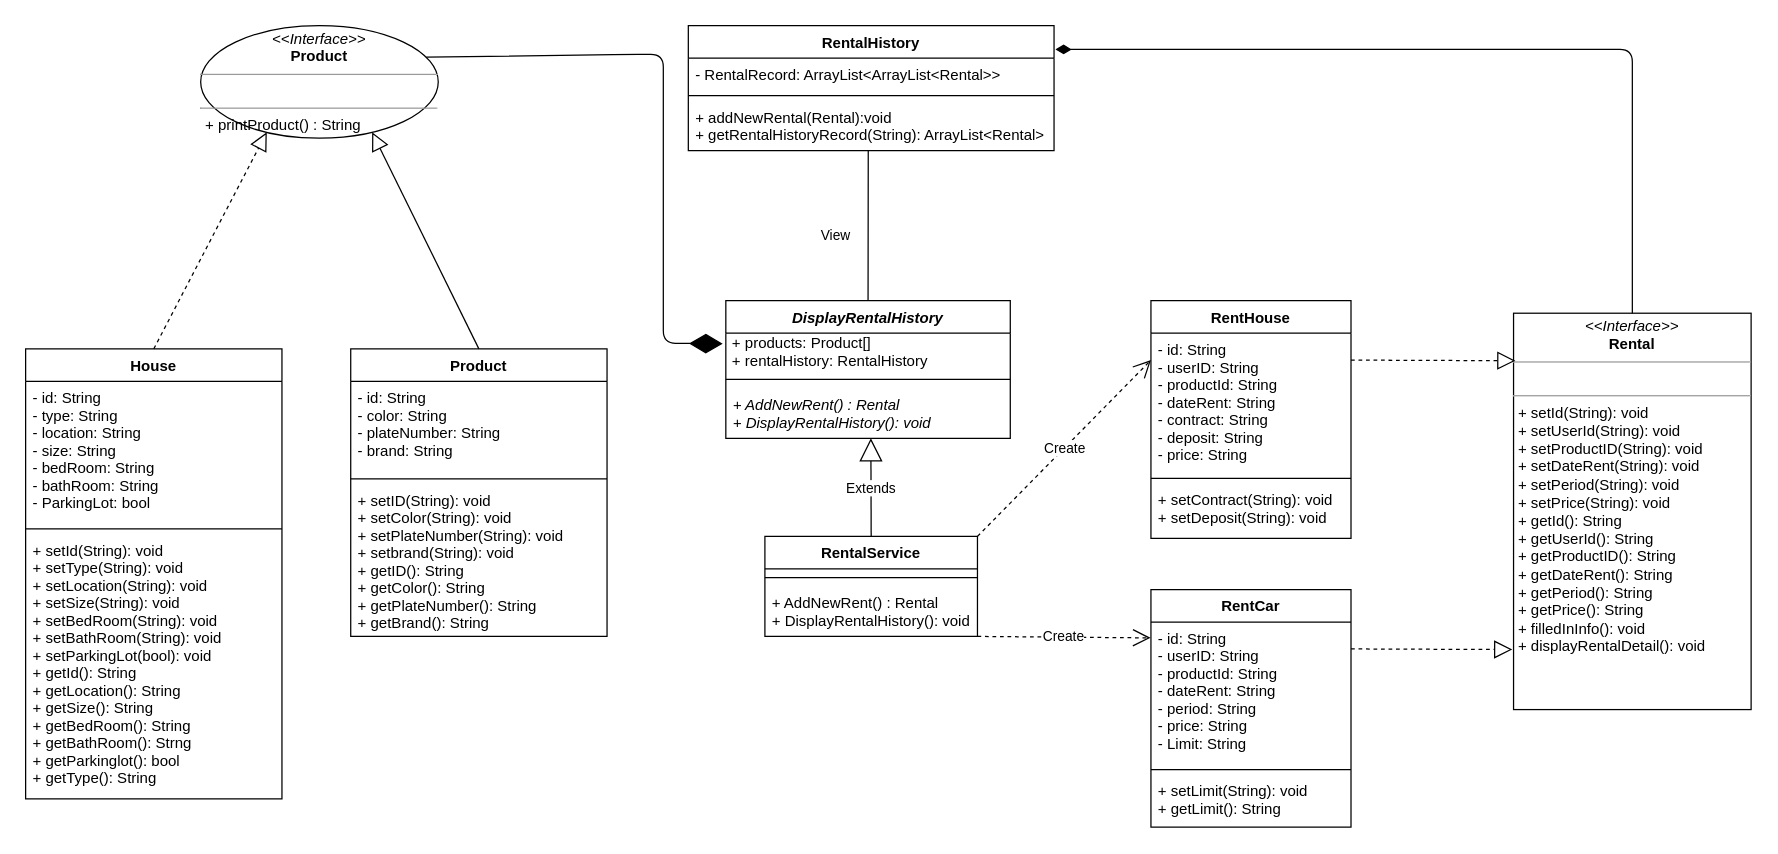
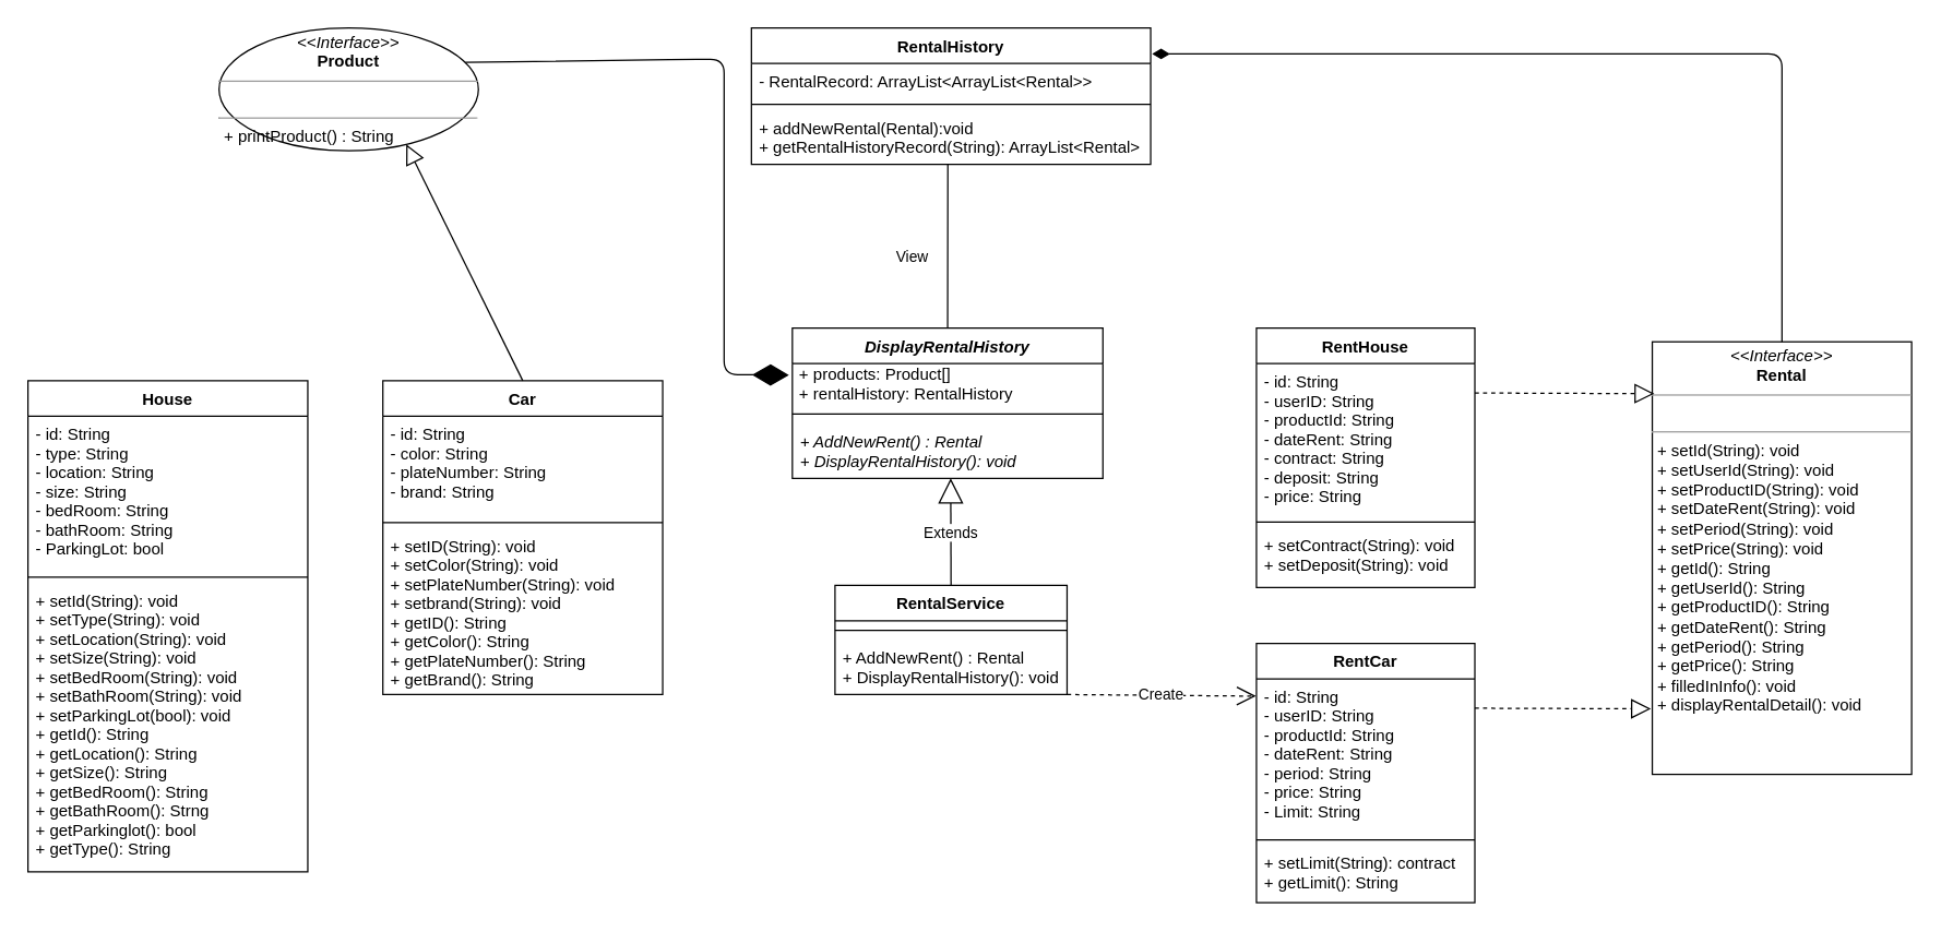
  <mxCell id="0" />
  <mxCell id="1" parent="0" />
  <mxCell id="2" value="DisplayRentalHistory" style="swimlane;fontStyle=3;align=center;verticalAlign=top;childLayout=stackLayout;horizontal=1;startSize=26;horizontalStack=0;resizeParent=1;resizeParentMax=0;resizeLast=0;collapsible=1;marginBottom=0;" parent="1" vertex="1"><mxGeometry x="580" y="240" width="227.5" height="110" as="geometry"><mxRectangle x="30" y="70" width="120" height="30" as="alternateBounds" /></mxGeometry></mxCell>
  <mxCell id="3" value="&lt;span&gt;&amp;nbsp;+ products: Product[]&lt;br&gt;&amp;nbsp;+ rentalHistory: RentalHistory&lt;br&gt;&lt;/span&gt;" style="text;html=1;align=left;verticalAlign=middle;resizable=0;points=[];autosize=1;" vertex="1" parent="2"><mxGeometry y="26" width="227.5" height="30" as="geometry" /></mxCell>
  <mxCell id="4" value="" style="line;strokeWidth=1;fillColor=none;align=left;verticalAlign=middle;spacingTop=-1;spacingLeft=3;spacingRight=3;rotatable=0;labelPosition=right;points=[];portConstraint=eastwest;" parent="2" vertex="1"><mxGeometry y="56" width="227.5" height="14" as="geometry" /></mxCell>
  <mxCell id="5" value="+ AddNewRent() : Rental&#10;+ DisplayRentalHistory(): void " style="text;strokeColor=none;fillColor=none;align=left;verticalAlign=top;spacingLeft=4;spacingRight=4;overflow=hidden;rotatable=0;points=[[0,0.5],[1,0.5]];portConstraint=eastwest;fontStyle=2" parent="2" vertex="1"><mxGeometry y="70" width="227.5" height="40" as="geometry" /></mxCell>
  <mxCell id="6" value="House" style="swimlane;fontStyle=1;align=center;verticalAlign=top;childLayout=stackLayout;horizontal=1;startSize=26;horizontalStack=0;resizeParent=1;resizeParentMax=0;resizeLast=0;collapsible=1;marginBottom=0;" parent="1" vertex="1"><mxGeometry x="20" y="278.5" width="205" height="360" as="geometry" /></mxCell>
  <mxCell id="7" value="- id: String&#10;- type: String&#10;- location: String&#10;- size: String&#10;- bedRoom: String&#10;- bathRoom: String&#10;- ParkingLot: bool" style="text;strokeColor=none;fillColor=none;align=left;verticalAlign=top;spacingLeft=4;spacingRight=4;overflow=hidden;rotatable=0;points=[[0,0.5],[1,0.5]];portConstraint=eastwest;" parent="6" vertex="1"><mxGeometry y="26" width="205" height="114" as="geometry" /></mxCell>
  <mxCell id="8" value="" style="line;strokeWidth=1;fillColor=none;align=left;verticalAlign=middle;spacingTop=-1;spacingLeft=3;spacingRight=3;rotatable=0;labelPosition=right;points=[];portConstraint=eastwest;" parent="6" vertex="1"><mxGeometry y="140" width="205" height="8" as="geometry" /></mxCell>
  <mxCell id="9" value="+ setId(String): void&#10;+ setType(String): void&#10;+ setLocation(String): void&#10;+ setSize(String): void&#10;+ setBedRoom(String): void&#10;+ setBathRoom(String): void&#10;+ setParkingLot(bool): void&#10;+ getId(): String&#10;+ getLocation(): String&#10;+ getSize(): String&#10;+ getBedRoom(): String&#10;+ getBathRoom(): Strng&#10;+ getParkinglot(): bool&#10;+ getType(): String" style="text;strokeColor=none;fillColor=none;align=left;verticalAlign=top;spacingLeft=4;spacingRight=4;overflow=hidden;rotatable=0;points=[[0,0.5],[1,0.5]];portConstraint=eastwest;" parent="6" vertex="1"><mxGeometry y="148" width="205" height="212" as="geometry" /></mxCell>
- <mxCell id="10" value="Product" style="swimlane;fontStyle=1;align=center;verticalAlign=top;childLayout=stackLayout;horizontal=1;startSize=26;horizontalStack=0;resizeParent=1;resizeParentMax=0;resizeLast=0;collapsible=1;marginBottom=0;" parent="1" vertex="1"><mxGeometry x="280" y="278.5" width="205" height="230" as="geometry" /></mxCell>
+ <mxCell id="10" value="Car" style="swimlane;fontStyle=1;align=center;verticalAlign=top;childLayout=stackLayout;horizontal=1;startSize=26;horizontalStack=0;resizeParent=1;resizeParentMax=0;resizeLast=0;collapsible=1;marginBottom=0;" parent="1" vertex="1"><mxGeometry x="280" y="278.5" width="205" height="230" as="geometry" /></mxCell>
  <mxCell id="11" value="- id: String&#10;- color: String&#10;- plateNumber: String&#10;- brand: String" style="text;strokeColor=none;fillColor=none;align=left;verticalAlign=top;spacingLeft=4;spacingRight=4;overflow=hidden;rotatable=0;points=[[0,0.5],[1,0.5]];portConstraint=eastwest;" parent="10" vertex="1"><mxGeometry y="26" width="205" height="74" as="geometry" /></mxCell>
  <mxCell id="12" value="" style="line;strokeWidth=1;fillColor=none;align=left;verticalAlign=middle;spacingTop=-1;spacingLeft=3;spacingRight=3;rotatable=0;labelPosition=right;points=[];portConstraint=eastwest;" parent="10" vertex="1"><mxGeometry y="100" width="205" height="8" as="geometry" /></mxCell>
  <mxCell id="13" value="+ setID(String): void&#10;+ setColor(String): void&#10;+ setPlateNumber(String): void&#10;+ setbrand(String): void&#10;+ getID(): String&#10;+ getColor(): String&#10;+ getPlateNumber(): String&#10;+ getBrand(): String" style="text;strokeColor=none;fillColor=none;align=left;verticalAlign=top;spacingLeft=4;spacingRight=4;overflow=hidden;rotatable=0;points=[[0,0.5],[1,0.5]];portConstraint=eastwest;" parent="10" vertex="1"><mxGeometry y="108" width="205" height="122" as="geometry" /></mxCell>
  <mxCell id="14" value="&lt;p style=&quot;margin: 0px ; margin-top: 4px ; text-align: center&quot;&gt;&lt;i&gt;&amp;lt;&amp;lt;Interface&amp;gt;&amp;gt;&lt;/i&gt;&lt;br&gt;&lt;b&gt;Product&lt;/b&gt;&lt;/p&gt;&lt;hr size=&quot;1&quot;&gt;&lt;p style=&quot;margin: 0px ; margin-left: 4px&quot;&gt;&lt;br&gt;&lt;/p&gt;&lt;hr size=&quot;1&quot;&gt;&lt;p style=&quot;margin: 0px ; margin-left: 4px&quot;&gt;+ printProduct() : String&lt;/p&gt;" style="ellipse;verticalAlign=top;align=left;overflow=fill;fontSize=12;fontFamily=Helvetica;html=1;" parent="1" vertex="1"><mxGeometry x="160" y="20" width="190" height="90" as="geometry" /></mxCell>
- <mxCell id="15" value="" style="endArrow=block;dashed=1;endFill=0;endSize=12;html=1;entryX=0.25;entryY=1;entryDx=0;entryDy=0;exitX=0.5;exitY=0;exitDx=0;exitDy=0;" parent="1" source="6" target="14" edge="1"><mxGeometry width="160" relative="1" as="geometry"><mxPoint x="897.5" y="610" as="sourcePoint" /><mxPoint x="792.5" y="600" as="targetPoint" /></mxGeometry></mxCell>
  <mxCell id="16" value="" style="endArrow=block;dashed=0;endFill=0;endSize=12;html=1;exitX=0.5;exitY=0;exitDx=0;exitDy=0;entryX=0.75;entryY=1;entryDx=0;entryDy=0;" parent="1" source="10" target="14" edge="1"><mxGeometry width="160" relative="1" as="geometry"><mxPoint x="1422.5" y="330" as="sourcePoint" /><mxPoint x="1582.5" y="330" as="targetPoint" /></mxGeometry></mxCell>
  <mxCell id="17" value="RentalService" style="swimlane;fontStyle=1;align=center;verticalAlign=top;childLayout=stackLayout;horizontal=1;startSize=26;horizontalStack=0;resizeParent=1;resizeParentMax=0;resizeLast=0;collapsible=1;marginBottom=0;" parent="1" vertex="1"><mxGeometry x="611.25" y="428.5" width="170" height="80" as="geometry" /></mxCell>
  <mxCell id="18" value="" style="line;strokeWidth=1;fillColor=none;align=left;verticalAlign=middle;spacingTop=-1;spacingLeft=3;spacingRight=3;rotatable=0;labelPosition=right;points=[];portConstraint=eastwest;" parent="17" vertex="1"><mxGeometry y="26" width="170" height="14" as="geometry" /></mxCell>
  <mxCell id="19" value="+ AddNewRent() : Rental &#10;+ DisplayRentalHistory(): void" style="text;strokeColor=none;fillColor=none;align=left;verticalAlign=top;spacingLeft=4;spacingRight=4;overflow=hidden;rotatable=0;points=[[0,0.5],[1,0.5]];portConstraint=eastwest;" parent="17" vertex="1"><mxGeometry y="40" width="170" height="40" as="geometry" /></mxCell>
  <mxCell id="20" value="Extends" style="endArrow=block;endSize=16;endFill=0;html=1;exitX=0.5;exitY=0;exitDx=0;exitDy=0;" parent="1" source="17" edge="1"><mxGeometry width="160" relative="1" as="geometry"><mxPoint x="696.15" y="420" as="sourcePoint" /><mxPoint x="696" y="350" as="targetPoint" /></mxGeometry></mxCell>
  <mxCell id="21" value="RentHouse" style="swimlane;fontStyle=1;align=center;verticalAlign=top;childLayout=stackLayout;horizontal=1;startSize=26;horizontalStack=0;resizeParent=1;resizeParentMax=0;resizeLast=0;collapsible=1;marginBottom=0;" parent="1" vertex="1"><mxGeometry x="920" y="240" width="160" height="190" as="geometry" /></mxCell>
  <mxCell id="22" value="- id: String&#10;- userID: String&#10;- productId: String&#10;- dateRent: String&#10;- contract: String&#10;- deposit: String&#10;- price: String" style="text;strokeColor=none;fillColor=none;align=left;verticalAlign=top;spacingLeft=4;spacingRight=4;overflow=hidden;rotatable=0;points=[[0,0.5],[1,0.5]];portConstraint=eastwest;" parent="21" vertex="1"><mxGeometry y="26" width="160" height="112" as="geometry" /></mxCell>
  <mxCell id="23" value="" style="line;strokeWidth=1;fillColor=none;align=left;verticalAlign=middle;spacingTop=-1;spacingLeft=3;spacingRight=3;rotatable=0;labelPosition=right;points=[];portConstraint=eastwest;" parent="21" vertex="1"><mxGeometry y="138" width="160" height="8" as="geometry" /></mxCell>
  <mxCell id="24" value="+ setContract(String): void&#10;+ setDeposit(String): void" style="text;strokeColor=none;fillColor=none;align=left;verticalAlign=top;spacingLeft=4;spacingRight=4;overflow=hidden;rotatable=0;points=[[0,0.5],[1,0.5]];portConstraint=eastwest;" parent="21" vertex="1"><mxGeometry y="146" width="160" height="44" as="geometry" /></mxCell>
  <mxCell id="25" value="RentCar" style="swimlane;fontStyle=1;align=center;verticalAlign=top;childLayout=stackLayout;horizontal=1;startSize=26;horizontalStack=0;resizeParent=1;resizeParentMax=0;resizeLast=0;collapsible=1;marginBottom=0;" parent="1" vertex="1"><mxGeometry x="920" y="471" width="160" height="190" as="geometry" /></mxCell>
  <mxCell id="26" value="- id: String&#10;- userID: String&#10;- productId: String&#10;- dateRent: String&#10;- period: String&#10;- price: String&#10;- Limit: String" style="text;strokeColor=none;fillColor=none;align=left;verticalAlign=top;spacingLeft=4;spacingRight=4;overflow=hidden;rotatable=0;points=[[0,0.5],[1,0.5]];portConstraint=eastwest;" parent="25" vertex="1"><mxGeometry y="26" width="160" height="114" as="geometry" /></mxCell>
  <mxCell id="27" value="" style="line;strokeWidth=1;fillColor=none;align=left;verticalAlign=middle;spacingTop=-1;spacingLeft=3;spacingRight=3;rotatable=0;labelPosition=right;points=[];portConstraint=eastwest;" parent="25" vertex="1"><mxGeometry y="140" width="160" height="8" as="geometry" /></mxCell>
- <mxCell id="28" value="+ setLimit(String): void&#10;+ getLimit(): String" style="text;strokeColor=none;fillColor=none;align=left;verticalAlign=top;spacingLeft=4;spacingRight=4;overflow=hidden;rotatable=0;points=[[0,0.5],[1,0.5]];portConstraint=eastwest;" parent="25" vertex="1"><mxGeometry y="148" width="160" height="42" as="geometry" /></mxCell>
- <mxCell id="29" value="Create" style="endArrow=open;endSize=12;dashed=1;html=1;exitX=1;exitY=0;exitDx=0;exitDy=0;entryX=0;entryY=0.25;entryDx=0;entryDy=0;" parent="1" source="17" target="21" edge="1"><mxGeometry width="160" relative="1" as="geometry"><mxPoint x="1132.5" y="300" as="sourcePoint" /><mxPoint x="1292.5" y="300" as="targetPoint" /></mxGeometry></mxCell>
+ <mxCell id="28" value="+ setLimit(String): contract&#10;+ getLimit(): String" style="text;strokeColor=none;fillColor=none;align=left;verticalAlign=top;spacingLeft=4;spacingRight=4;overflow=hidden;rotatable=0;points=[[0,0.5],[1,0.5]];portConstraint=eastwest;" parent="25" vertex="1"><mxGeometry y="148" width="160" height="42" as="geometry" /></mxCell>
  <mxCell id="30" value="Create" style="endArrow=open;endSize=12;dashed=1;html=1;exitX=1;exitY=1;exitDx=0;exitDy=0;entryX=-0.002;entryY=0.111;entryDx=0;entryDy=0;entryPerimeter=0;" parent="1" source="17" target="26" edge="1"><mxGeometry width="160" relative="1" as="geometry"><mxPoint x="782.5" y="470" as="sourcePoint" /><mxPoint x="911.5" y="494" as="targetPoint" /></mxGeometry></mxCell>
  <mxCell id="31" value="&lt;p style=&quot;margin: 0px ; margin-top: 4px ; text-align: center&quot;&gt;&lt;i&gt;&amp;lt;&amp;lt;Interface&amp;gt;&amp;gt;&lt;/i&gt;&lt;br&gt;&lt;b&gt;Rental&lt;/b&gt;&lt;/p&gt;&lt;hr size=&quot;1&quot;&gt;&lt;p style=&quot;margin: 0px ; margin-left: 4px&quot;&gt;&lt;br&gt;&lt;/p&gt;&lt;hr size=&quot;1&quot;&gt;&lt;p style=&quot;margin: 0px ; margin-left: 4px&quot;&gt;+ setId(String): void&lt;br style=&quot;padding: 0px ; margin: 0px&quot;&gt;+ setUserId(String): void&lt;br style=&quot;padding: 0px ; margin: 0px&quot;&gt;+ setProductID(String): void&lt;br style=&quot;padding: 0px ; margin: 0px&quot;&gt;+ setDateRent(String): void&lt;br style=&quot;padding: 0px ; margin: 0px&quot;&gt;+ setPeriod(String): void&lt;br style=&quot;padding: 0px ; margin: 0px&quot;&gt;+ setPrice(String): void&lt;br style=&quot;padding: 0px ; margin: 0px&quot;&gt;+ getId(): String&lt;br style=&quot;padding: 0px ; margin: 0px&quot;&gt;+ getUserId(): String&lt;br style=&quot;padding: 0px ; margin: 0px&quot;&gt;+ getProductID(): String&lt;br style=&quot;padding: 0px ; margin: 0px&quot;&gt;+ getDateRent(): String&lt;br style=&quot;padding: 0px ; margin: 0px&quot;&gt;+ getPeriod(): String&lt;br style=&quot;padding: 0px ; margin: 0px&quot;&gt;+ getPrice(): String&lt;br&gt;&lt;/p&gt;&lt;p style=&quot;margin: 0px ; margin-left: 4px&quot;&gt;+ filledInInfo(): void&lt;/p&gt;&lt;p style=&quot;margin: 0px ; margin-left: 4px&quot;&gt;+ displayRentalDetail(): void&lt;/p&gt;" style="verticalAlign=top;align=left;overflow=fill;fontSize=12;fontFamily=Helvetica;html=1;" parent="1" vertex="1"><mxGeometry x="1210" y="250" width="190" height="317" as="geometry" /></mxCell>
  <mxCell id="32" value="" style="endArrow=block;dashed=1;endFill=0;endSize=12;html=1;exitX=1;exitY=0.25;exitDx=0;exitDy=0;" parent="1" source="21" edge="1"><mxGeometry width="160" relative="1" as="geometry"><mxPoint x="1090" y="420" as="sourcePoint" /><mxPoint x="1211.5" y="288" as="targetPoint" /></mxGeometry></mxCell>
  <mxCell id="33" value="" style="endArrow=block;dashed=1;endFill=0;endSize=12;html=1;exitX=1;exitY=0.25;exitDx=0;exitDy=0;" parent="1" source="25" edge="1"><mxGeometry width="160" relative="1" as="geometry"><mxPoint x="1090" y="420" as="sourcePoint" /><mxPoint x="1209" y="519" as="targetPoint" /></mxGeometry></mxCell>
  <mxCell id="34" value="RentalHistory" style="swimlane;fontStyle=1;align=center;verticalAlign=top;childLayout=stackLayout;horizontal=1;startSize=26;horizontalStack=0;resizeParent=1;resizeParentMax=0;resizeLast=0;collapsible=1;marginBottom=0;" parent="1" vertex="1"><mxGeometry x="550" y="20" width="292.5" height="100" as="geometry" /></mxCell>
  <mxCell id="35" value="- RentalRecord: ArrayList&lt;ArrayList&lt;Rental&gt;&gt;" style="text;strokeColor=none;fillColor=none;align=left;verticalAlign=top;spacingLeft=4;spacingRight=4;overflow=hidden;rotatable=0;points=[[0,0.5],[1,0.5]];portConstraint=eastwest;" parent="34" vertex="1"><mxGeometry y="26" width="292.5" height="26" as="geometry" /></mxCell>
  <mxCell id="36" value="" style="line;strokeWidth=1;fillColor=none;align=left;verticalAlign=middle;spacingTop=-1;spacingLeft=3;spacingRight=3;rotatable=0;labelPosition=right;points=[];portConstraint=eastwest;" parent="34" vertex="1"><mxGeometry y="52" width="292.5" height="8" as="geometry" /></mxCell>
  <mxCell id="37" value="+ addNewRental(Rental):void&#10;+ getRentalHistoryRecord(String): ArrayList&lt;Rental&gt;" style="text;strokeColor=none;fillColor=none;align=left;verticalAlign=top;spacingLeft=4;spacingRight=4;overflow=hidden;rotatable=0;points=[[0,0.5],[1,0.5]];portConstraint=eastwest;" parent="34" vertex="1"><mxGeometry y="60" width="292.5" height="40" as="geometry" /></mxCell>
  <mxCell id="38" value="" style="html=1;endArrow=diamondThin;endFill=1;edgeStyle=elbowEdgeStyle;elbow=vertical;endSize=10;entryX=1.004;entryY=0.188;entryDx=0;entryDy=0;entryPerimeter=0;exitX=0.5;exitY=0;exitDx=0;exitDy=0;" parent="1" source="31" target="34" edge="1"><mxGeometry width="160" relative="1" as="geometry"><mxPoint x="1200" y="80" as="sourcePoint" /><mxPoint x="853" y="711" as="targetPoint" /><Array as="points"><mxPoint x="1020" y="39" /></Array></mxGeometry></mxCell>
  <mxCell id="39" value="" style="endArrow=diamondThin;endFill=1;endSize=24;html=1;entryX=-0.011;entryY=0.28;entryDx=0;entryDy=0;exitX=1;exitY=0.25;exitDx=0;exitDy=0;entryPerimeter=0;" parent="1" source="14" target="3" edge="1"><mxGeometry width="160" relative="1" as="geometry"><mxPoint x="712.5" y="530" as="sourcePoint" /><mxPoint x="872.5" y="530" as="targetPoint" /><Array as="points"><mxPoint x="500" y="43" /><mxPoint x="530" y="43" /><mxPoint x="530" y="106" /><mxPoint x="530" y="176" /><mxPoint x="530" y="274" /></Array></mxGeometry></mxCell>
  <mxCell id="40" value="" style="endArrow=none;html=1;edgeStyle=orthogonalEdgeStyle;exitX=0.492;exitY=1;exitDx=0;exitDy=0;exitPerimeter=0;entryX=0.5;entryY=0;entryDx=0;entryDy=0;" edge="1" parent="1" source="37" target="2"><mxGeometry relative="1" as="geometry"><mxPoint x="590" y="220" as="sourcePoint" /><mxPoint x="750" y="220" as="targetPoint" /><Array as="points"><mxPoint x="694" y="122" /></Array></mxGeometry></mxCell>
  <mxCell id="41" value="View" style="edgeLabel;resizable=0;html=1;align=right;verticalAlign=bottom;" connectable="0" vertex="1" parent="40"><mxGeometry x="1" relative="1" as="geometry"><mxPoint x="-13.75" y="-44.0" as="offset" /></mxGeometry></mxCell>
